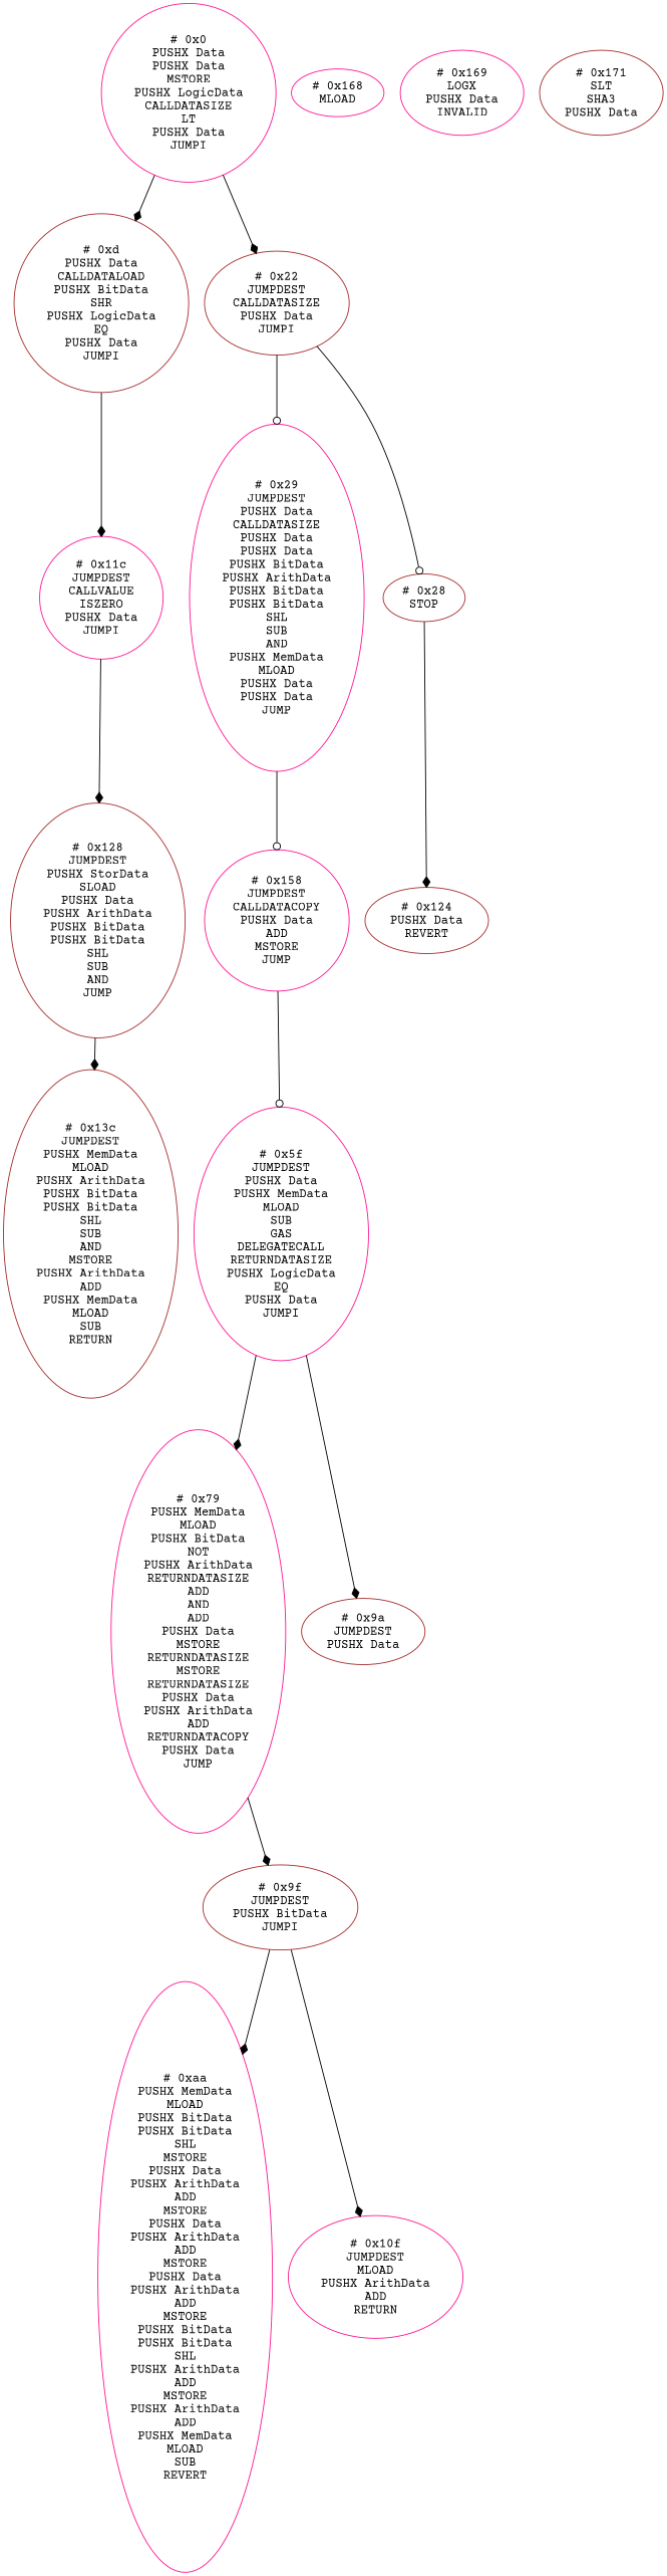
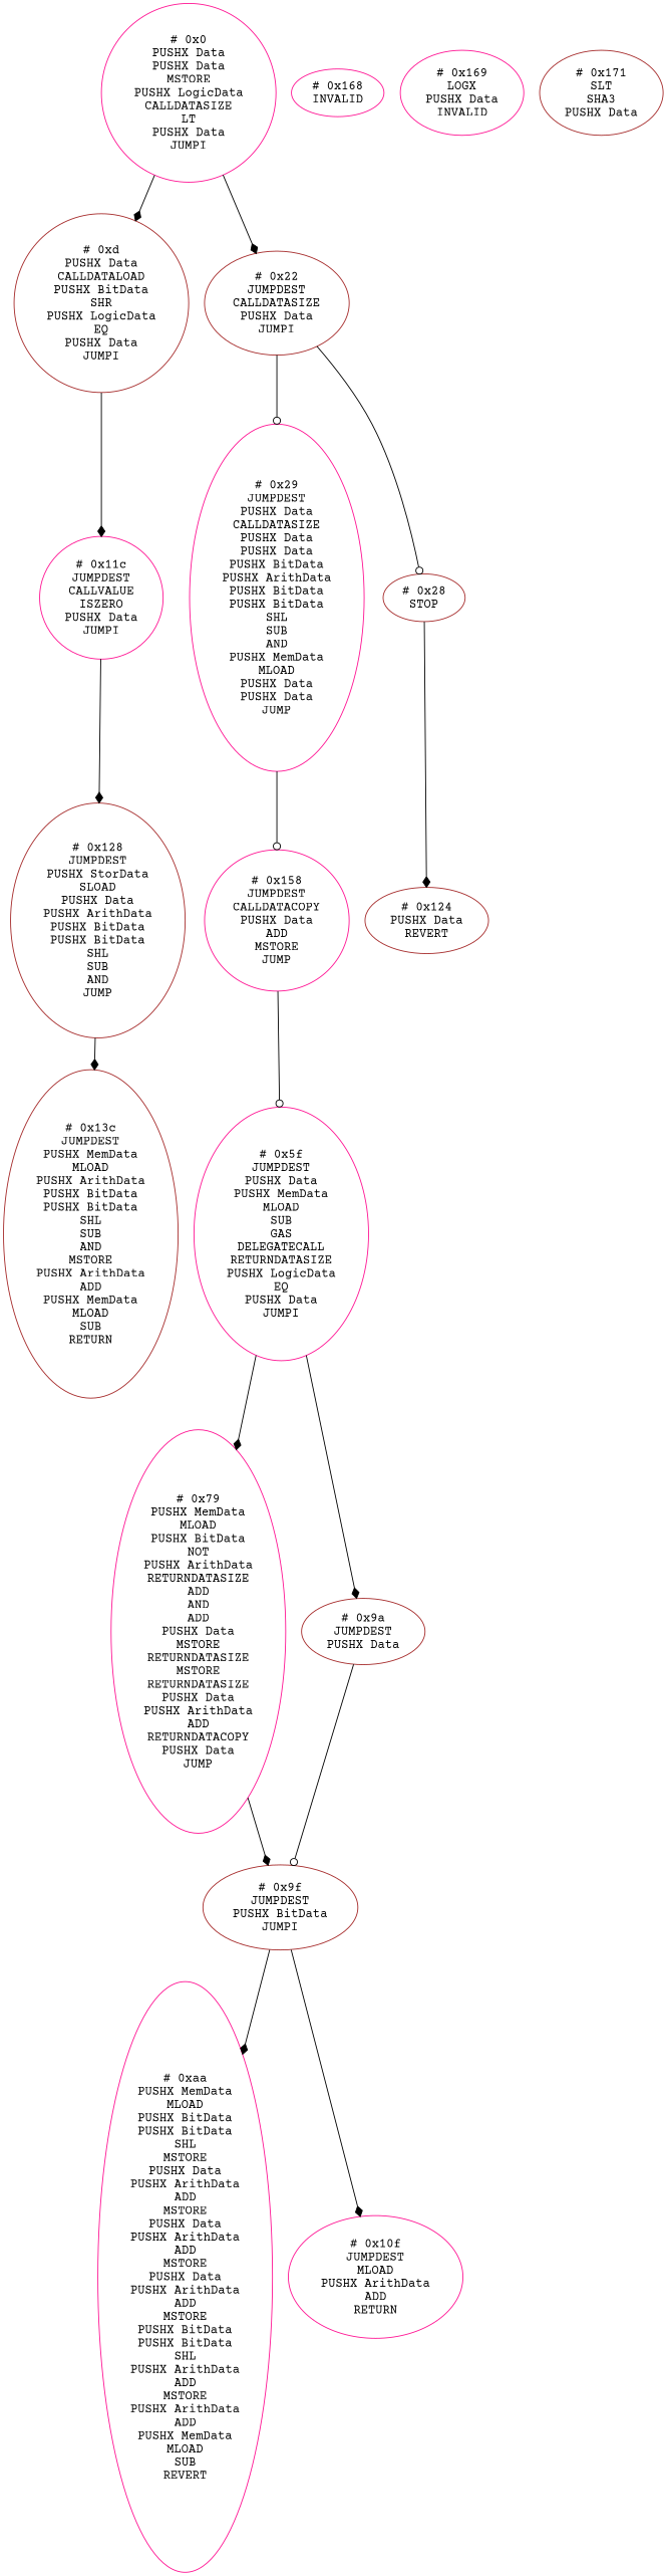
  digraph {
    compound=true
    fontname="Courier Prime"
    node [color=deeppink fontname="Courier Prime"]
    edge [arrowhead=diamond fontname="Courier Prime"]
    n1 [label="# 0x0\nPUSHX Data\nPUSHX Data\nMSTORE\nPUSHX LogicData\nCALLDATASIZE\nLT\nPUSHX Data\nJUMPI\n"]
    n2 [color=brown label="# 0xd\nPUSHX Data\nCALLDATALOAD\nPUSHX BitData\nSHR\nPUSHX LogicData\nEQ\nPUSHX Data\nJUMPI\n"]
    n3 [color=brown label="# 0x22\nJUMPDEST\nCALLDATASIZE\nPUSHX Data\nJUMPI\n"]
    n4 [label="# 0x11c\nJUMPDEST\nCALLVALUE\nISZERO\nPUSHX Data\nJUMPI\n"]
    n5 [label="# 0x29\nJUMPDEST\nPUSHX Data\nCALLDATASIZE\nPUSHX Data\nPUSHX Data\nPUSHX BitData\nPUSHX ArithData\nPUSHX BitData\nPUSHX BitData\nSHL\nSUB\nAND\nPUSHX MemData\nMLOAD\nPUSHX Data\nPUSHX Data\nJUMP\n"]
    n6 [color=brown label="# 0x28\nSTOP\n"]
    n7 [color=brown label="# 0x128\nJUMPDEST\nPUSHX StorData\nSLOAD\nPUSHX Data\nPUSHX ArithData\nPUSHX BitData\nPUSHX BitData\nSHL\nSUB\nAND\nJUMP\n"]
    n8 [label="# 0x158\nJUMPDEST\nCALLDATACOPY\nPUSHX Data\nADD\nMSTORE\nJUMP\n"]
    n9 [color=brown label="# 0x124\nPUSHX Data\nREVERT\n"]
    n10 [label="# 0x5f\nJUMPDEST\nPUSHX Data\nPUSHX MemData\nMLOAD\nSUB\nGAS\nDELEGATECALL\nRETURNDATASIZE\nPUSHX LogicData\nEQ\nPUSHX Data\nJUMPI\n"]
    n11 [label="# 0x79\nPUSHX MemData\nMLOAD\nPUSHX BitData\nNOT\nPUSHX ArithData\nRETURNDATASIZE\nADD\nAND\nADD\nPUSHX Data\nMSTORE\nRETURNDATASIZE\nMSTORE\nRETURNDATASIZE\nPUSHX Data\nPUSHX ArithData\nADD\nRETURNDATACOPY\nPUSHX Data\nJUMP\n"]
    n12 [color=brown label="# 0x9a\nJUMPDEST\nPUSHX Data\n"]
    n13 [color=brown label="# 0x9f\nJUMPDEST\nPUSHX BitData\nJUMPI\n"]
    n14 [label="# 0xaa\nPUSHX MemData\nMLOAD\nPUSHX BitData\nPUSHX BitData\nSHL\nMSTORE\nPUSHX Data\nPUSHX ArithData\nADD\nMSTORE\nPUSHX Data\nPUSHX ArithData\nADD\nMSTORE\nPUSHX Data\nPUSHX ArithData\nADD\nMSTORE\nPUSHX BitData\nPUSHX BitData\nSHL\nPUSHX ArithData\nADD\nMSTORE\nPUSHX ArithData\nADD\nPUSHX MemData\nMLOAD\nSUB\nREVERT\n"]
    n15 [label="# 0x10f\nJUMPDEST\nMLOAD\nPUSHX ArithData\nADD\nRETURN\n"]
    n16 [color=brown label="# 0x13c\nJUMPDEST\nPUSHX MemData\nMLOAD\nPUSHX ArithData\nPUSHX BitData\nPUSHX BitData\nSHL\nSUB\nAND\nMSTORE\nPUSHX ArithData\nADD\nPUSHX MemData\nMLOAD\nSUB\nRETURN\n"]
-   n17 [label="# 0x168\nMLOAD\n"]
+   n17 [label="# 0x168\nINVALID\n"]
    n18 [label="# 0x169\nLOGX\nPUSHX Data\nINVALID\n"]
    n19 [color=brown label="# 0x171\nSLT\nSHA3\nPUSHX Data\n"]
    n1 -> n2
    n1 -> n3
    n2 -> n4
    n3 -> n5 [arrowhead=odot]
    n3 -> n6 [arrowhead=odot]
    n4 -> n7
    n5 -> n8 [arrowhead=odot]
    n6 -> n9
    n7 -> n16
    n8 -> n10 [arrowhead=odot]
    n10 -> n11
    n10 -> n12
    n11 -> n13
+   n12 -> n13 [arrowhead=odot]
    n13 -> n14
    n13 -> n15
  }
